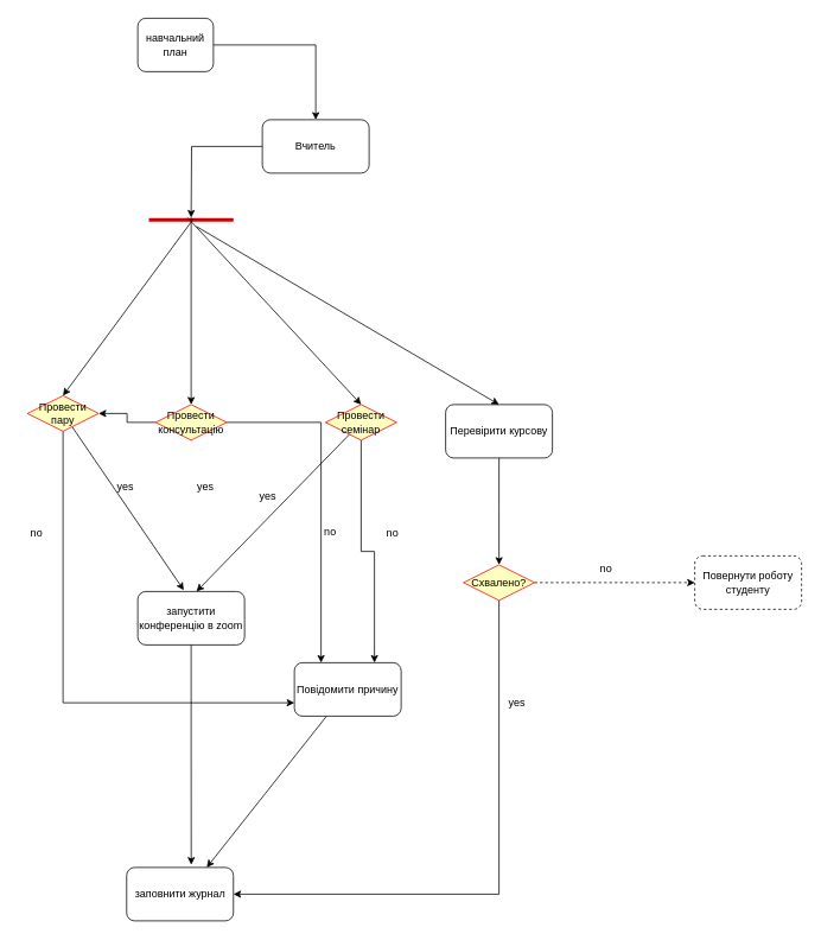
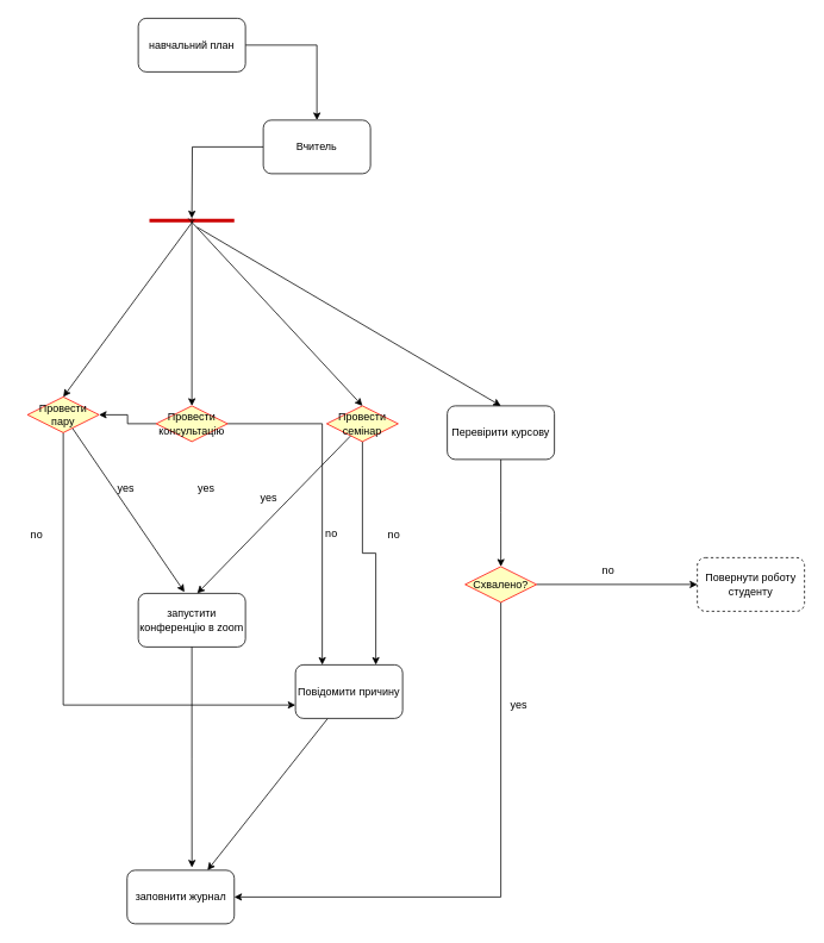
  <mxCell id="0" />
  <mxCell id="1" parent="0" />
  <mxCell id="2" style="edgeStyle=orthogonalEdgeStyle;rounded=0;orthogonalLoop=1;jettySize=auto;html=1;" parent="1" source="3" target="5" edge="1"><mxGeometry relative="1" as="geometry" /></mxCell>
- <mxCell id="3" value="навчальний план" style="rounded=1;whiteSpace=wrap;html=1;" parent="1" vertex="1"><mxGeometry x="154" y="20" width="85" height="60" as="geometry" /></mxCell>
+ <mxCell id="3" value="навчальний план" style="rounded=1;whiteSpace=wrap;html=1;" parent="1" vertex="1"><mxGeometry x="154" y="20" width="120" height="60" as="geometry" /></mxCell>
  <mxCell id="4" style="edgeStyle=orthogonalEdgeStyle;rounded=0;orthogonalLoop=1;jettySize=auto;html=1;" parent="1" source="5" edge="1"><mxGeometry relative="1" as="geometry"><mxPoint x="214" y="244" as="targetPoint" /></mxGeometry></mxCell>
  <mxCell id="5" value="Вчитель" style="rounded=1;whiteSpace=wrap;html=1;" parent="1" vertex="1"><mxGeometry x="294" y="134" width="120" height="60" as="geometry" /></mxCell>
  <mxCell id="6" value="" style="line;strokeWidth=4;rotatable=0;dashed=0;labelPosition=right;align=left;verticalAlign=middle;spacingTop=0;spacingLeft=6;points=[];portConstraint=eastwest;strokeColor=#CC0000;" parent="1" vertex="1"><mxGeometry x="166.5" y="239" width="95" height="15" as="geometry" /></mxCell>
  <mxCell id="7" value="" style="endArrow=classic;html=1;rounded=0;exitX=0.532;exitY=0.383;exitDx=0;exitDy=0;exitPerimeter=0;" parent="1" source="6" edge="1"><mxGeometry width="50" height="50" relative="1" as="geometry"><mxPoint x="200" y="334" as="sourcePoint" /><mxPoint x="70" y="444" as="targetPoint" /></mxGeometry></mxCell>
  <mxCell id="8" style="rounded=0;orthogonalLoop=1;jettySize=auto;html=1;entryX=0.431;entryY=-0.025;entryDx=0;entryDy=0;entryPerimeter=0;" parent="1" source="10" target="11" edge="1"><mxGeometry relative="1" as="geometry" /></mxCell>
  <mxCell id="9" style="edgeStyle=orthogonalEdgeStyle;rounded=0;orthogonalLoop=1;jettySize=auto;html=1;entryX=0;entryY=0.75;entryDx=0;entryDy=0;" parent="1" source="10" target="13" edge="1"><mxGeometry relative="1" as="geometry"><Array as="points"><mxPoint x="70" y="789" /></Array></mxGeometry></mxCell>
  <mxCell id="10" value="Провести пару" style="rhombus;whiteSpace=wrap;html=1;fontColor=#000000;fillColor=#ffffc0;strokeColor=#ff0000;" parent="1" vertex="1"><mxGeometry x="30" y="444" width="80" height="40" as="geometry" /></mxCell>
  <mxCell id="11" value="запустити конференцію в zoom" style="rounded=1;whiteSpace=wrap;html=1;" parent="1" vertex="1"><mxGeometry x="154" y="664" width="120" height="60" as="geometry" /></mxCell>
  <mxCell id="12" style="rounded=0;orthogonalLoop=1;jettySize=auto;html=1;entryX=0.75;entryY=0;entryDx=0;entryDy=0;" parent="1" source="13" target="14" edge="1"><mxGeometry relative="1" as="geometry" /></mxCell>
  <mxCell id="13" value="Повідомити причину" style="rounded=1;whiteSpace=wrap;html=1;" parent="1" vertex="1"><mxGeometry x="330" y="744" width="120" height="60" as="geometry" /></mxCell>
  <mxCell id="14" value="заповнити журнал" style="rounded=1;whiteSpace=wrap;html=1;" parent="1" vertex="1"><mxGeometry x="141.5" y="974" width="120" height="60" as="geometry" /></mxCell>
  <mxCell id="15" style="edgeStyle=orthogonalEdgeStyle;rounded=0;orthogonalLoop=1;jettySize=auto;html=1;" parent="1" source="17" target="10" edge="1"><mxGeometry relative="1" as="geometry" /></mxCell>
  <mxCell id="16" style="edgeStyle=orthogonalEdgeStyle;rounded=0;orthogonalLoop=1;jettySize=auto;html=1;entryX=0.25;entryY=0;entryDx=0;entryDy=0;" parent="1" source="17" target="13" edge="1"><mxGeometry relative="1" as="geometry" /></mxCell>
  <mxCell id="17" value="Провести консультацію" style="rhombus;whiteSpace=wrap;html=1;fontColor=#000000;fillColor=#ffffc0;strokeColor=#ff0000;" parent="1" vertex="1"><mxGeometry x="174" y="454" width="80" height="40" as="geometry" /></mxCell>
  <mxCell id="18" value="" style="endArrow=classic;html=1;rounded=0;entryX=0.5;entryY=0;entryDx=0;entryDy=0;" parent="1" target="17" edge="1"><mxGeometry width="50" height="50" relative="1" as="geometry"><mxPoint x="214" y="244" as="sourcePoint" /><mxPoint x="20" y="394" as="targetPoint" /></mxGeometry></mxCell>
  <mxCell id="19" style="edgeStyle=orthogonalEdgeStyle;rounded=0;orthogonalLoop=1;jettySize=auto;html=1;entryX=0.75;entryY=0;entryDx=0;entryDy=0;" parent="1" source="20" target="13" edge="1"><mxGeometry relative="1" as="geometry" /></mxCell>
  <mxCell id="20" value="Провести семінар" style="rhombus;whiteSpace=wrap;html=1;fontColor=#000000;fillColor=#ffffc0;strokeColor=#ff0000;" parent="1" vertex="1"><mxGeometry x="365" y="454" width="80" height="40" as="geometry" /></mxCell>
  <mxCell id="21" value="" style="endArrow=classic;html=1;rounded=0;entryX=0.5;entryY=0;entryDx=0;entryDy=0;" parent="1" target="20" edge="1"><mxGeometry width="50" height="50" relative="1" as="geometry"><mxPoint x="210" y="244" as="sourcePoint" /><mxPoint x="490" y="434" as="targetPoint" /></mxGeometry></mxCell>
  <mxCell id="22" style="rounded=0;orthogonalLoop=1;jettySize=auto;html=1;" parent="1" source="20" edge="1"><mxGeometry relative="1" as="geometry"><mxPoint x="220" y="664" as="targetPoint" /></mxGeometry></mxCell>
  <mxCell id="23" style="edgeStyle=orthogonalEdgeStyle;rounded=0;orthogonalLoop=1;jettySize=auto;html=1;entryX=0.605;entryY=-0.051;entryDx=0;entryDy=0;entryPerimeter=0;" parent="1" source="11" target="14" edge="1"><mxGeometry relative="1" as="geometry" /></mxCell>
  <mxCell id="24" value="no" style="text;html=1;align=center;verticalAlign=middle;resizable=0;points=[];autosize=1;strokeColor=none;fillColor=none;" parent="1" vertex="1"><mxGeometry x="420" y="584" width="40" height="30" as="geometry" /></mxCell>
  <mxCell id="25" value="no" style="text;html=1;align=center;verticalAlign=middle;resizable=0;points=[];autosize=1;strokeColor=none;fillColor=none;" parent="1" vertex="1"><mxGeometry x="350" y="582" width="40" height="30" as="geometry" /></mxCell>
  <mxCell id="26" value="yes" style="text;html=1;align=center;verticalAlign=middle;resizable=0;points=[];autosize=1;strokeColor=none;fillColor=none;" parent="1" vertex="1"><mxGeometry x="210" y="532" width="40" height="30" as="geometry" /></mxCell>
  <mxCell id="27" value="yes" style="text;html=1;align=center;verticalAlign=middle;resizable=0;points=[];autosize=1;strokeColor=none;fillColor=none;" parent="1" vertex="1"><mxGeometry x="120" y="532" width="40" height="30" as="geometry" /></mxCell>
  <mxCell id="28" value="no" style="text;html=1;align=center;verticalAlign=middle;resizable=0;points=[];autosize=1;strokeColor=none;fillColor=none;" parent="1" vertex="1"><mxGeometry x="20" y="584" width="40" height="30" as="geometry" /></mxCell>
  <mxCell id="29" value="yes" style="text;html=1;align=center;verticalAlign=middle;resizable=0;points=[];autosize=1;strokeColor=none;fillColor=none;" parent="1" vertex="1"><mxGeometry x="280" y="542" width="40" height="30" as="geometry" /></mxCell>
  <mxCell id="30" value="" style="endArrow=classic;html=1;rounded=0;entryX=0.5;entryY=0;entryDx=0;entryDy=0;" parent="1" edge="1"><mxGeometry width="50" height="50" relative="1" as="geometry"><mxPoint x="220" y="254" as="sourcePoint" /><mxPoint x="560" y="454" as="targetPoint" /></mxGeometry></mxCell>
  <mxCell id="31" style="edgeStyle=orthogonalEdgeStyle;rounded=0;orthogonalLoop=1;jettySize=auto;html=1;" parent="1" source="32" edge="1"><mxGeometry relative="1" as="geometry"><mxPoint x="560" y="634" as="targetPoint" /></mxGeometry></mxCell>
  <mxCell id="32" value="Перевірити курсову" style="rounded=1;whiteSpace=wrap;html=1;" parent="1" vertex="1"><mxGeometry x="500" y="454" width="120" height="60" as="geometry" /></mxCell>
  <mxCell id="33" style="edgeStyle=orthogonalEdgeStyle;rounded=0;orthogonalLoop=1;jettySize=auto;html=1;entryX=1;entryY=0.5;entryDx=0;entryDy=0;" parent="1" source="35" target="14" edge="1"><mxGeometry relative="1" as="geometry"><Array as="points"><mxPoint x="560" y="1004" /></Array></mxGeometry></mxCell>
- <mxCell id="34" style="edgeStyle=orthogonalEdgeStyle;rounded=0;orthogonalLoop=1;jettySize=auto;html=1;exitX=1;exitY=0.5;exitDx=0;exitDy=0;entryX=0;entryY=0.5;entryDx=0;entryDy=0;dashed=1;" parent="1" source="35" target="37" edge="1"><mxGeometry relative="1" as="geometry" /></mxCell>
+ <mxCell id="34" style="edgeStyle=orthogonalEdgeStyle;rounded=0;orthogonalLoop=1;jettySize=auto;html=1;exitX=1;exitY=0.5;exitDx=0;exitDy=0;entryX=0;entryY=0.5;entryDx=0;entryDy=0;" parent="1" source="35" target="37" edge="1"><mxGeometry relative="1" as="geometry" /></mxCell>
  <mxCell id="35" value="Схвалено?" style="rhombus;whiteSpace=wrap;html=1;fontColor=#000000;fillColor=#ffffc0;strokeColor=#ff0000;" parent="1" vertex="1"><mxGeometry x="520" y="634" width="80" height="40" as="geometry" /></mxCell>
  <mxCell id="36" value="yes" style="text;html=1;align=center;verticalAlign=middle;resizable=0;points=[];autosize=1;strokeColor=none;fillColor=none;" parent="1" vertex="1"><mxGeometry x="560" y="774" width="40" height="30" as="geometry" /></mxCell>
  <mxCell id="37" value="Повернути роботу студенту" style="rounded=1;whiteSpace=wrap;html=1;dashed=1;" parent="1" vertex="1"><mxGeometry x="780" y="624" width="120" height="60" as="geometry" /></mxCell>
  <mxCell id="38" value="no" style="text;html=1;align=center;verticalAlign=middle;resizable=0;points=[];autosize=1;strokeColor=none;fillColor=none;" parent="1" vertex="1"><mxGeometry x="660" y="624" width="40" height="30" as="geometry" /></mxCell>
